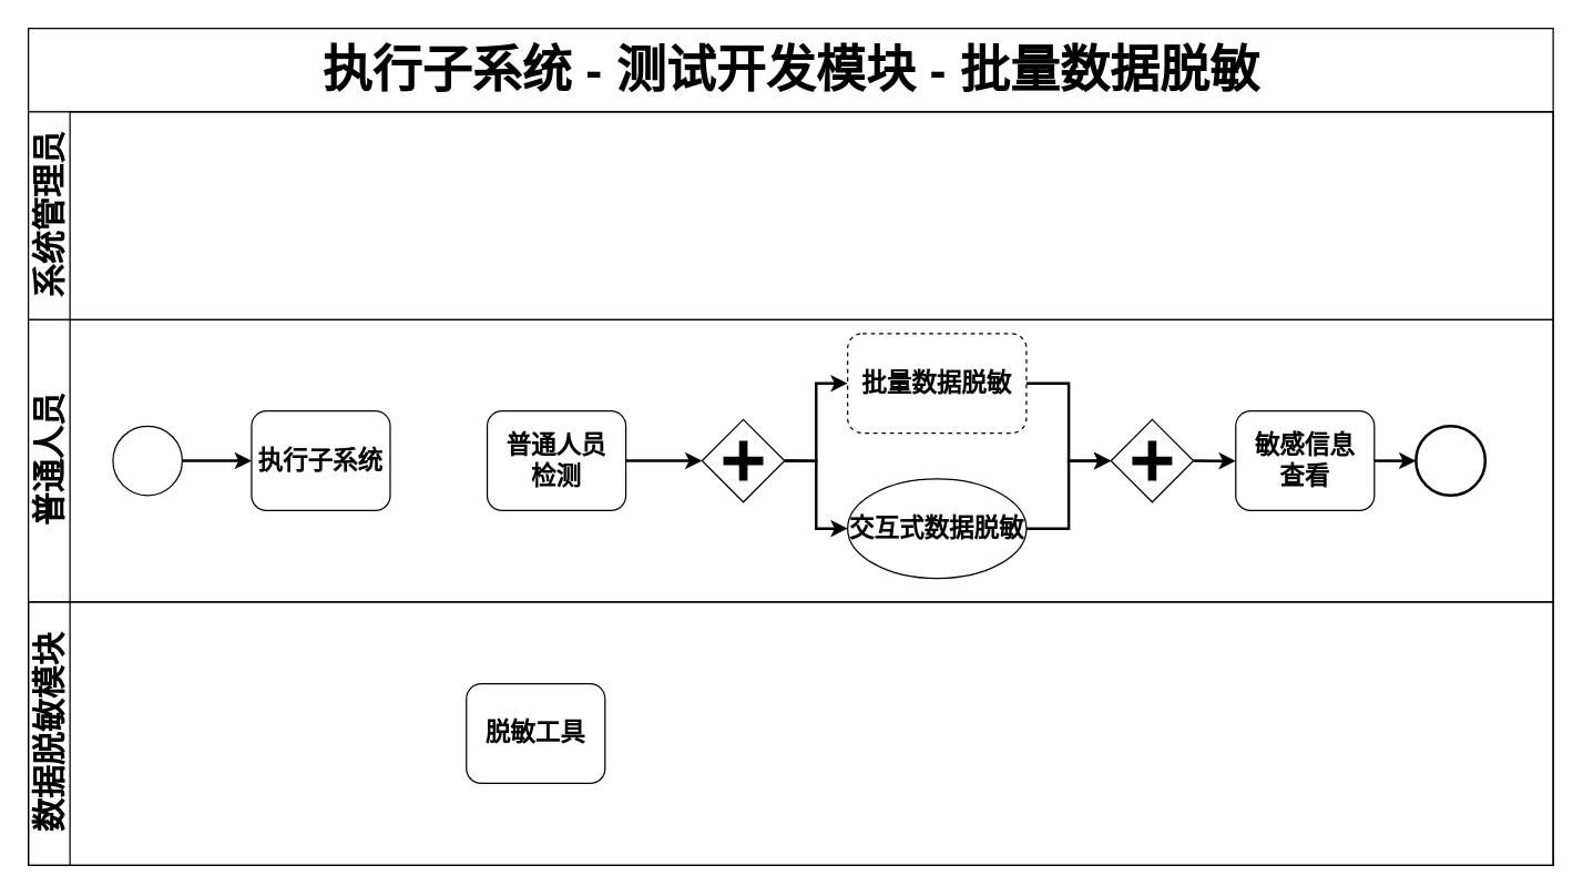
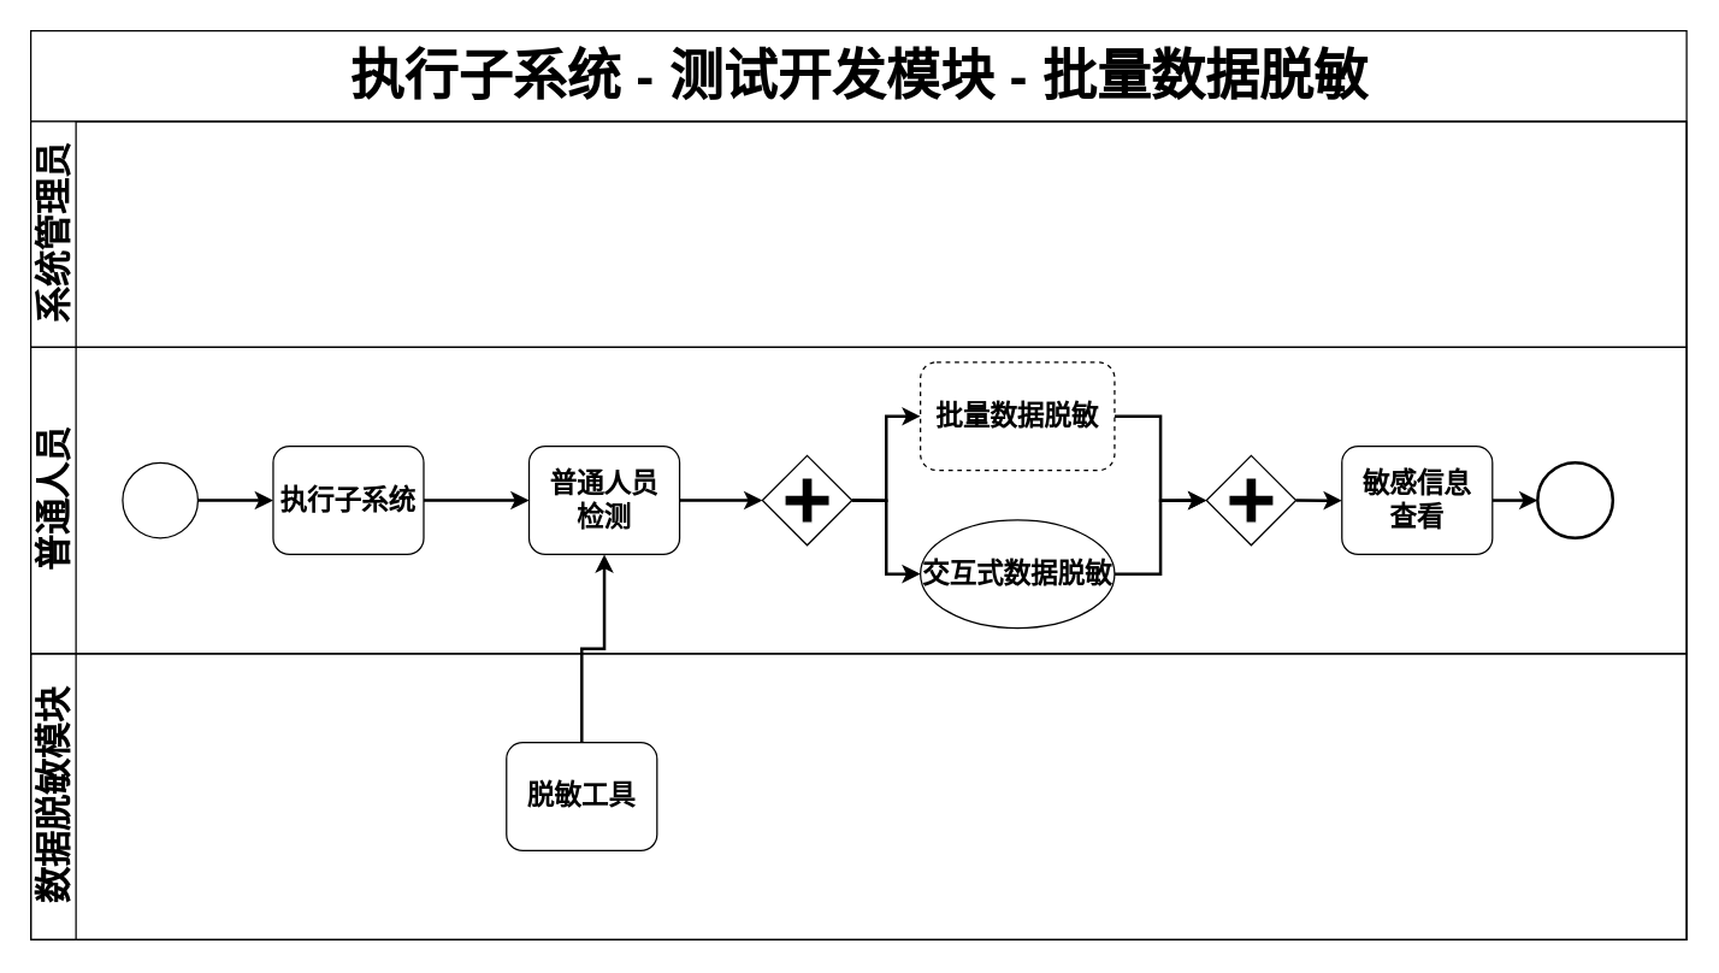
  <mxCell id="0" />
  <mxCell id="1" parent="0" />
  <mxCell id="2" value="&lt;span style=&quot;font-family: &amp;#34;helvetica&amp;#34;&quot;&gt;&lt;font style=&quot;font-size: 36px&quot;&gt;执行子系统 - 测试开发模块 - 批量数据脱敏&lt;/font&gt;&lt;/span&gt;" style="swimlane;html=1;childLayout=stackLayout;horizontal=1;startSize=60;horizontalStack=0;rounded=0;shadow=0;labelBackgroundColor=none;strokeWidth=1;fontFamily=Verdana;fontSize=8;align=center;" parent="1" vertex="1"><mxGeometry x="20" y="20" width="1100" height="603.5" as="geometry" /></mxCell>
  <mxCell id="3" value="&lt;font style=&quot;font-size: 24px&quot;&gt;系统管理员&lt;/font&gt;" style="swimlane;html=1;startSize=30;horizontal=0;" parent="2" vertex="1"><mxGeometry y="60" width="1100" height="150" as="geometry"><mxRectangle y="20" width="680" height="20" as="alternateBounds" /></mxGeometry></mxCell>
  <mxCell id="4" style="edgeStyle=orthogonalEdgeStyle;rounded=0;orthogonalLoop=1;jettySize=auto;html=1;exitX=1;exitY=0.5;exitDx=0;exitDy=0;entryX=0;entryY=0.5;entryDx=0;entryDy=0;strokeWidth=2;" parent="3" edge="1"><mxGeometry relative="1" as="geometry"><mxPoint x="191" y="75.015" as="targetPoint" /></mxGeometry></mxCell>
  <mxCell id="5" style="edgeStyle=orthogonalEdgeStyle;rounded=0;orthogonalLoop=1;jettySize=auto;html=1;exitX=1;exitY=0.5;exitDx=0;exitDy=0;entryX=0;entryY=0.5;entryDx=0;entryDy=0;strokeWidth=2;" parent="3" edge="1"><mxGeometry relative="1" as="geometry"><mxPoint x="341" y="74.995" as="targetPoint" /></mxGeometry></mxCell>
  <mxCell id="6" style="edgeStyle=orthogonalEdgeStyle;rounded=0;orthogonalLoop=1;jettySize=auto;html=1;exitX=1;exitY=0.5;exitDx=0;exitDy=0;entryX=0;entryY=0.5;entryDx=0;entryDy=0;strokeWidth=2;" parent="3" edge="1"><mxGeometry relative="1" as="geometry"><mxPoint x="521" y="75" as="targetPoint" /></mxGeometry></mxCell>
  <mxCell id="7" value="&lt;font style=&quot;font-size: 24px&quot;&gt;普通人员&lt;/font&gt;" style="swimlane;html=1;startSize=30;horizontal=0;" parent="2" vertex="1"><mxGeometry y="210" width="1100" height="203.5" as="geometry" /></mxCell>
  <mxCell id="8" style="edgeStyle=orthogonalEdgeStyle;rounded=0;orthogonalLoop=1;jettySize=auto;html=1;exitX=1;exitY=0.5;exitDx=0;exitDy=0;entryX=0;entryY=0.5;entryDx=0;entryDy=0;strokeWidth=2;" parent="7" source="9" target="15" edge="1"><mxGeometry relative="1" as="geometry" /></mxCell>
  <mxCell id="9" value="" style="ellipse;whiteSpace=wrap;html=1;rounded=0;shadow=0;labelBackgroundColor=none;strokeWidth=1;fontFamily=Verdana;fontSize=8;align=center;" parent="7" vertex="1"><mxGeometry x="61" y="76.75" width="50" height="50" as="geometry" /></mxCell>
  <mxCell id="10" style="edgeStyle=orthogonalEdgeStyle;rounded=0;orthogonalLoop=1;jettySize=auto;html=1;exitX=1;exitY=0.5;exitDx=0;exitDy=0;entryX=0;entryY=0.5;entryDx=0;entryDy=0;strokeWidth=2;" parent="7" edge="1"><mxGeometry relative="1" as="geometry"><mxPoint x="361" y="85.005" as="sourcePoint" /></mxGeometry></mxCell>
  <mxCell id="11" style="edgeStyle=orthogonalEdgeStyle;rounded=0;orthogonalLoop=1;jettySize=auto;html=1;exitX=1;exitY=0.5;exitDx=0;exitDy=0;entryX=0;entryY=0.5;entryDx=0;entryDy=0;strokeWidth=2;" parent="7" edge="1"><mxGeometry relative="1" as="geometry"><mxPoint x="491" y="84.995" as="sourcePoint" /></mxGeometry></mxCell>
  <mxCell id="12" style="edgeStyle=orthogonalEdgeStyle;rounded=0;orthogonalLoop=1;jettySize=auto;html=1;exitX=1;exitY=0.5;exitDx=0;exitDy=0;entryX=0;entryY=0.5;entryDx=0;entryDy=0;strokeWidth=2;" parent="7" edge="1"><mxGeometry relative="1" as="geometry"><mxPoint x="621" y="84.995" as="sourcePoint" /></mxGeometry></mxCell>
  <mxCell id="13" style="edgeStyle=orthogonalEdgeStyle;rounded=0;orthogonalLoop=1;jettySize=auto;html=1;exitX=1;exitY=0.5;exitDx=0;exitDy=0;entryX=0;entryY=0.5;entryDx=0;entryDy=0;strokeWidth=2;" parent="7" edge="1"><mxGeometry relative="1" as="geometry"><mxPoint x="751" y="85.005" as="sourcePoint" /></mxGeometry></mxCell>
  <mxCell id="14" style="edgeStyle=orthogonalEdgeStyle;rounded=0;orthogonalLoop=1;jettySize=auto;html=1;exitX=1;exitY=0.5;exitDx=0;exitDy=0;entryX=0;entryY=0.5;entryDx=0;entryDy=0;strokeWidth=2;" parent="7" edge="1"><mxGeometry relative="1" as="geometry"><mxPoint x="891" y="84.995" as="sourcePoint" /></mxGeometry></mxCell>
  <mxCell id="15" value="&lt;span style=&quot;font-size: 18px&quot;&gt;&lt;b&gt;执行子系统&lt;br&gt;&lt;/b&gt;&lt;/span&gt;" style="rounded=1;whiteSpace=wrap;html=1;shadow=0;labelBackgroundColor=none;strokeWidth=1;fontFamily=Verdana;fontSize=8;align=center;" parent="7" vertex="1"><mxGeometry x="161" y="65.88" width="100" height="71.75" as="geometry" /></mxCell>
+ <mxCell id="16" style="edgeStyle=orthogonalEdgeStyle;rounded=0;orthogonalLoop=1;jettySize=auto;html=1;entryX=0;entryY=0.5;entryDx=0;entryDy=0;strokeWidth=2;exitX=1;exitY=0.5;exitDx=0;exitDy=0;" parent="7" source="15" target="18" edge="1"><mxGeometry relative="1" as="geometry"><mxPoint x="291" y="85" as="sourcePoint" /></mxGeometry></mxCell>
  <mxCell id="17" style="edgeStyle=orthogonalEdgeStyle;rounded=0;orthogonalLoop=1;jettySize=auto;html=1;exitX=1;exitY=0.5;exitDx=0;exitDy=0;strokeWidth=2;entryX=0;entryY=0.5;entryDx=0;entryDy=0;" parent="7" source="18" target="26" edge="1"><mxGeometry relative="1" as="geometry"><mxPoint x="501" y="85" as="targetPoint" /></mxGeometry></mxCell>
  <mxCell id="18" value="&lt;span style=&quot;font-size: 18px&quot;&gt;&lt;b&gt;普通人员&lt;br&gt;检测&lt;br&gt;&lt;/b&gt;&lt;/span&gt;" style="rounded=1;whiteSpace=wrap;html=1;shadow=0;labelBackgroundColor=none;strokeWidth=1;fontFamily=Verdana;fontSize=8;align=center;" parent="7" vertex="1"><mxGeometry x="331" y="65.88" width="100" height="71.75" as="geometry" /></mxCell>
  <mxCell id="19" value="" style="ellipse;whiteSpace=wrap;html=1;rounded=0;shadow=0;labelBackgroundColor=none;strokeWidth=2;fontFamily=Verdana;fontSize=8;align=center;" parent="7" vertex="1"><mxGeometry x="1001" y="76.75" width="50" height="50" as="geometry" /></mxCell>
  <mxCell id="20" style="edgeStyle=orthogonalEdgeStyle;rounded=0;orthogonalLoop=1;jettySize=auto;html=1;exitX=1;exitY=0.5;exitDx=0;exitDy=0;entryX=0;entryY=0.5;entryDx=0;entryDy=0;strokeWidth=2;" edge="1" parent="7" source="21" target="28"><mxGeometry relative="1" as="geometry" /></mxCell>
  <mxCell id="21" value="&lt;span style=&quot;font-size: 18px&quot;&gt;&lt;b&gt;批量数据脱敏&lt;br&gt;&lt;/b&gt;&lt;/span&gt;" style="rounded=1;whiteSpace=wrap;html=1;shadow=0;labelBackgroundColor=none;strokeWidth=1;fontFamily=Verdana;fontSize=8;align=center;dashed=1;" parent="7" vertex="1"><mxGeometry x="591" y="10" width="129" height="71.75" as="geometry" /></mxCell>
  <mxCell id="22" style="edgeStyle=orthogonalEdgeStyle;rounded=0;orthogonalLoop=1;jettySize=auto;html=1;exitX=1;exitY=0.5;exitDx=0;exitDy=0;strokeWidth=2;" edge="1" parent="7" source="23" target="28"><mxGeometry relative="1" as="geometry" /></mxCell>
  <mxCell id="23" value="&lt;span style=&quot;font-size: 18px&quot;&gt;&lt;b&gt;交互式数据脱敏&lt;br&gt;&lt;/b&gt;&lt;/span&gt;" style="ellipse;whiteSpace=wrap;html=1;shadow=0;labelBackgroundColor=none;strokeWidth=1;fontFamily=Verdana;fontSize=8;align=center;" parent="7" vertex="1"><mxGeometry x="591" y="114.74" width="129" height="71.75" as="geometry" /></mxCell>
  <mxCell id="24" style="edgeStyle=orthogonalEdgeStyle;rounded=0;orthogonalLoop=1;jettySize=auto;html=1;exitX=1;exitY=0.5;exitDx=0;exitDy=0;entryX=0;entryY=0.5;entryDx=0;entryDy=0;strokeWidth=2;" edge="1" parent="7" source="26" target="21"><mxGeometry relative="1" as="geometry" /></mxCell>
  <mxCell id="25" style="edgeStyle=orthogonalEdgeStyle;rounded=0;orthogonalLoop=1;jettySize=auto;html=1;exitX=1;exitY=0.5;exitDx=0;exitDy=0;strokeWidth=2;" edge="1" parent="7" source="26" target="23"><mxGeometry relative="1" as="geometry" /></mxCell>
  <mxCell id="26" value="" style="shape=mxgraph.bpmn.shape;html=1;verticalLabelPosition=bottom;labelBackgroundColor=#ffffff;verticalAlign=top;perimeter=rhombusPerimeter;background=gateway;outline=none;symbol=parallelGw;rounded=1;shadow=0;strokeWidth=1;fontFamily=Verdana;fontSize=8;align=center;" vertex="1" parent="7"><mxGeometry x="486" y="72" width="59.5" height="59.5" as="geometry" /></mxCell>
  <mxCell id="27" style="edgeStyle=orthogonalEdgeStyle;rounded=0;orthogonalLoop=1;jettySize=auto;html=1;exitX=1;exitY=0.5;exitDx=0;exitDy=0;strokeWidth=2;" edge="1" parent="7" source="28" target="30"><mxGeometry relative="1" as="geometry" /></mxCell>
  <mxCell id="28" value="" style="shape=mxgraph.bpmn.shape;html=1;verticalLabelPosition=bottom;labelBackgroundColor=#ffffff;verticalAlign=top;perimeter=rhombusPerimeter;background=gateway;outline=none;symbol=parallelGw;rounded=1;shadow=0;strokeWidth=1;fontFamily=Verdana;fontSize=8;align=center;" vertex="1" parent="7"><mxGeometry x="781" y="72" width="59.5" height="59.5" as="geometry" /></mxCell>
  <mxCell id="29" style="edgeStyle=orthogonalEdgeStyle;rounded=0;orthogonalLoop=1;jettySize=auto;html=1;exitX=1;exitY=0.5;exitDx=0;exitDy=0;entryX=0;entryY=0.5;entryDx=0;entryDy=0;strokeWidth=2;" edge="1" parent="7" source="30" target="19"><mxGeometry relative="1" as="geometry" /></mxCell>
  <mxCell id="30" value="&lt;span style=&quot;font-size: 18px&quot;&gt;&lt;b&gt;敏感信息&lt;br&gt;查看&lt;br&gt;&lt;/b&gt;&lt;/span&gt;" style="rounded=1;whiteSpace=wrap;html=1;shadow=0;labelBackgroundColor=none;strokeWidth=1;fontFamily=Verdana;fontSize=8;align=center;" vertex="1" parent="7"><mxGeometry x="871" y="65.88" width="100" height="71.75" as="geometry" /></mxCell>
  <mxCell id="31" value="&lt;font style=&quot;font-size: 24px&quot;&gt;数据脱敏模块&lt;/font&gt;" style="swimlane;html=1;startSize=30;horizontal=0;fillColor=none;swimlaneFillColor=none;" parent="2" vertex="1"><mxGeometry y="413.5" width="1100" height="190" as="geometry" /></mxCell>
  <mxCell id="32" value="&lt;span style=&quot;font-size: 18px&quot;&gt;&lt;b&gt;脱敏工具&lt;br&gt;&lt;/b&gt;&lt;/span&gt;" style="rounded=1;whiteSpace=wrap;html=1;shadow=0;labelBackgroundColor=none;strokeWidth=1;fontFamily=Verdana;fontSize=8;align=center;" parent="31" vertex="1"><mxGeometry x="316" y="59.12" width="100" height="71.75" as="geometry" /></mxCell>
+ <mxCell id="33" style="edgeStyle=orthogonalEdgeStyle;rounded=0;orthogonalLoop=1;jettySize=auto;html=1;exitX=0.5;exitY=0;exitDx=0;exitDy=0;entryX=0.5;entryY=1;entryDx=0;entryDy=0;strokeWidth=2;" edge="1" parent="2" source="32" target="18"><mxGeometry relative="1" as="geometry" /></mxCell>
